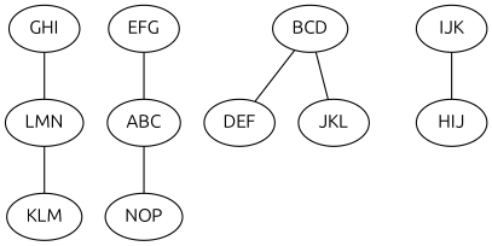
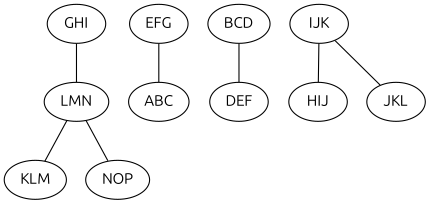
  graph {
    fontname=Ubuntu
    node [fontname=Ubuntu]
    edge [fontname=Ubuntu]
    n1 [label=GHI]
    n2 [label=LMN]
    n3 [label=EFG]
    n4 [label=ABC]
    n5 [label=KLM]
    n6 [label=NOP]
    n7 [label=BCD]
    n8 [label=DEF]
    n9 [label=IJK]
    n10 [label=HIJ]
    n11 [label=JKL]
    n1 -- n2
    n2 -- n5
-   n4 -- n6
+   n2 -- n6
    n3 -- n4
    n7 -- n8
    n9 -- n10
-   n7 -- n11
+   n9 -- n11
  }
